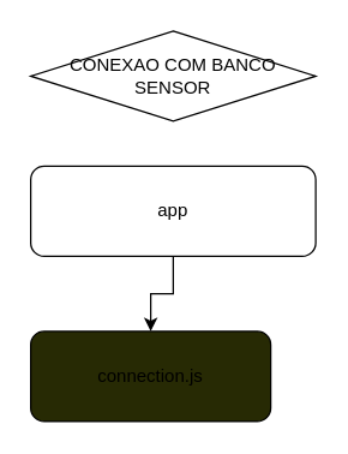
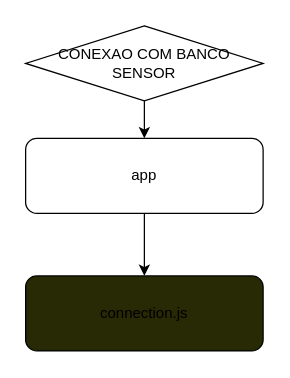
  <mxCell id="0" />
  <mxCell id="1" parent="0" />
+ <mxCell id="2" style="edgeStyle=orthogonalEdgeStyle;rounded=0;orthogonalLoop=1;jettySize=auto;html=1;" parent="1" source="3" target="5" edge="1"><mxGeometry relative="1" as="geometry" /></mxCell>
  <mxCell id="3" value="CONEXAO COM BANCO SENSOR" style="rhombus;whiteSpace=wrap;html=1;" parent="1" vertex="1"><mxGeometry x="20" y="20" width="190" height="60" as="geometry" /></mxCell>
  <mxCell id="4" style="edgeStyle=orthogonalEdgeStyle;rounded=0;orthogonalLoop=1;jettySize=auto;html=1;" edge="1" parent="1" source="5" target="6"><mxGeometry relative="1" as="geometry" /></mxCell>
  <mxCell id="5" value="app" style="rounded=1;whiteSpace=wrap;html=1;" parent="1" vertex="1"><mxGeometry x="20" y="110" width="190" height="60" as="geometry" /></mxCell>
- <mxCell id="6" value="connection.js" style="rounded=1;whiteSpace=wrap;html=1;fillColor=#272A04;" vertex="1" parent="1"><mxGeometry x="20" y="220" width="160" height="60" as="geometry" /></mxCell>
+ <mxCell id="6" value="connection.js" style="rounded=1;whiteSpace=wrap;html=1;fillColor=#272A04;" vertex="1" parent="1"><mxGeometry x="20" y="220" width="190" height="60" as="geometry" /></mxCell>
